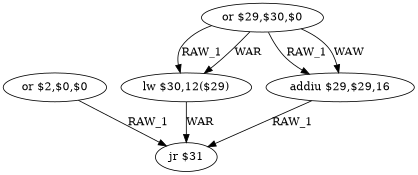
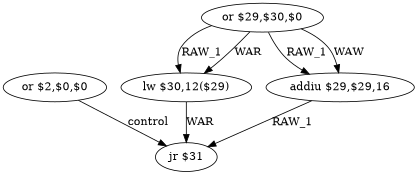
  digraph {
    node [shape=ellipse]
    n1 [label="or $2,$0,$0"]
    n2 [label="jr $31"]
    n3 [label="or $29,$30,$0"]
    n4 [label="lw $30,12($29)"]
    n5 [label="addiu $29,$29,16"]
-   n1 -> n2 [label=RAW_1]
+   n1 -> n2 [label=control]
    n3 -> n4 [label=RAW_1]
    n3 -> n4 [label=WAR]
    n3 -> n5 [label=RAW_1]
    n3 -> n5 [label=WAW]
    n4 -> n2 [label=WAR]
    n5 -> n2 [label=RAW_1]
  }
